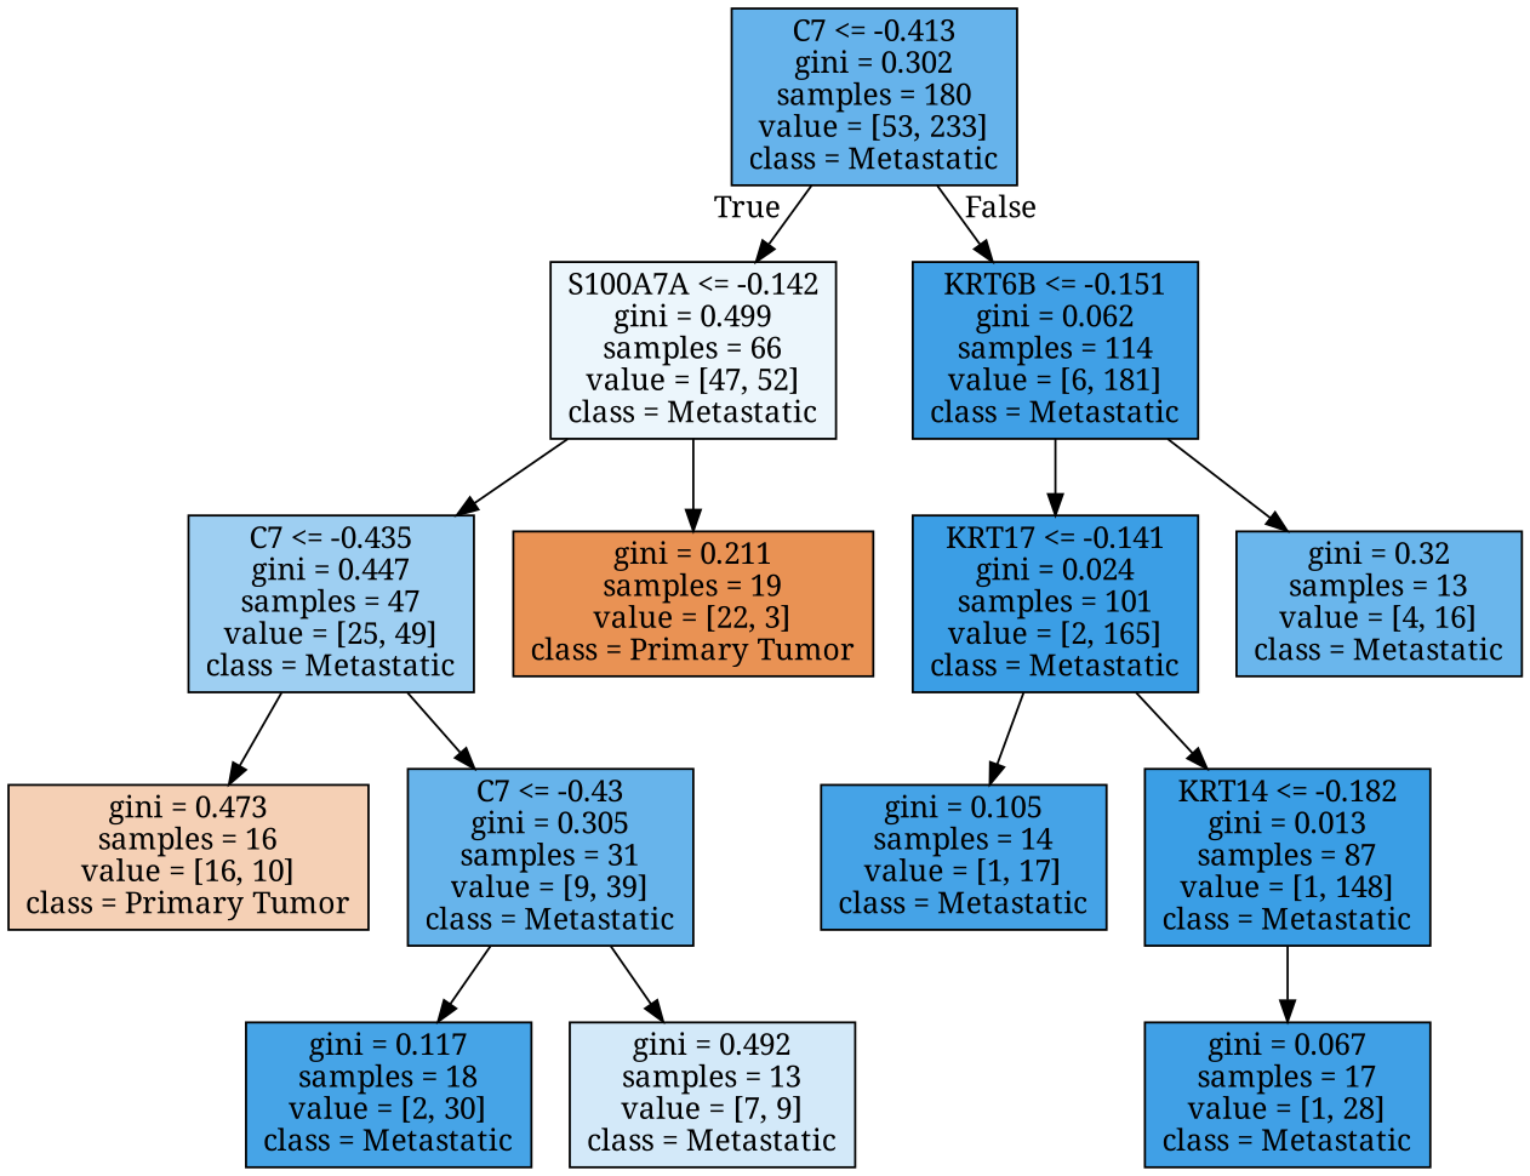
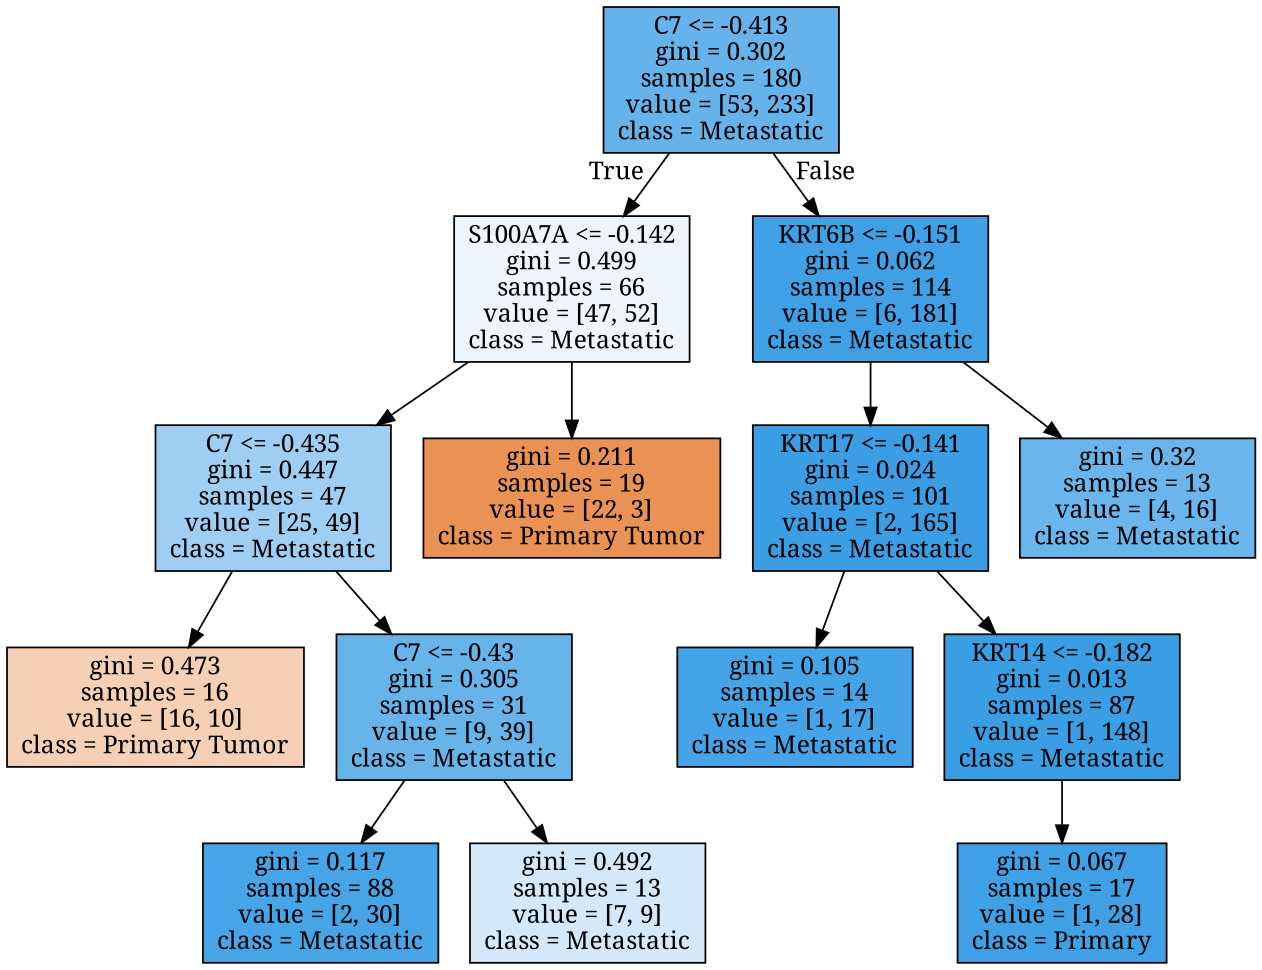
  digraph {
    fontname="Noto Serif"
    node [color=black fillcolor="#40a0e6" fontname="Noto Serif" shape=box style=filled]
    edge [fontname="Noto Serif"]
    n1 [fillcolor="#66b3eb" label="C7 <= -0.413\ngini = 0.302\nsamples = 180\nvalue = [53, 233]\nclass = Metastatic"]
    n2 [fillcolor="#ecf6fc" label="S100A7A <= -0.142\ngini = 0.499\nsamples = 66\nvalue = [47, 52]\nclass = Metastatic"]
    n3 [label="KRT6B <= -0.151\ngini = 0.062\nsamples = 114\nvalue = [6, 181]\nclass = Metastatic"]
    n4 [fillcolor="#9ecff2" label="C7 <= -0.435\ngini = 0.447\nsamples = 47\nvalue = [25, 49]\nclass = Metastatic"]
    n5 [fillcolor="#e99254" label="gini = 0.211\nsamples = 19\nvalue = [22, 3]\nclass = Primary Tumor"]
    n6 [fillcolor="#3b9ee5" label="KRT17 <= -0.141\ngini = 0.024\nsamples = 101\nvalue = [2, 165]\nclass = Metastatic"]
    n7 [fillcolor="#6ab6ec" label="gini = 0.32\nsamples = 13\nvalue = [4, 16]\nclass = Metastatic"]
    n8 [fillcolor="#f5d0b5" label="gini = 0.473\nsamples = 16\nvalue = [16, 10]\nclass = Primary Tumor"]
    n9 [fillcolor="#67b4eb" label="C7 <= -0.43\ngini = 0.305\nsamples = 31\nvalue = [9, 39]\nclass = Metastatic"]
-   n10 [fillcolor="#46a4e7" label="gini = 0.117\nsamples = 18\nvalue = [2, 30]\nclass = Metastatic"]
+   n10 [fillcolor="#46a4e7" label="gini = 0.117\nsamples = 88\nvalue = [2, 30]\nclass = Metastatic"]
    n11 [fillcolor="#d3e9f9" label="gini = 0.492\nsamples = 13\nvalue = [7, 9]\nclass = Metastatic"]
    n12 [fillcolor="#45a3e7" label="gini = 0.105\nsamples = 14\nvalue = [1, 17]\nclass = Metastatic"]
    n13 [fillcolor="#3a9ee5" label="KRT14 <= -0.182\ngini = 0.013\nsamples = 87\nvalue = [1, 148]\nclass = Metastatic"]
-   n14 [label="gini = 0.067\nsamples = 17\nvalue = [1, 28]\nclass = Metastatic"]
+   n14 [label="gini = 0.067\nsamples = 17\nvalue = [1, 28]\nclass = Primary"]
    n1 -> n2 [headlabel=True labelangle=45 labeldistance=2.5]
    n1 -> n3 [headlabel=False labelangle=-45 labeldistance=2.5]
    n2 -> n4
    n2 -> n5
    n3 -> n6
    n3 -> n7
    n4 -> n8
    n4 -> n9
    n6 -> n12
    n6 -> n13
    n9 -> n10
    n9 -> n11
    n13 -> n14
  }
